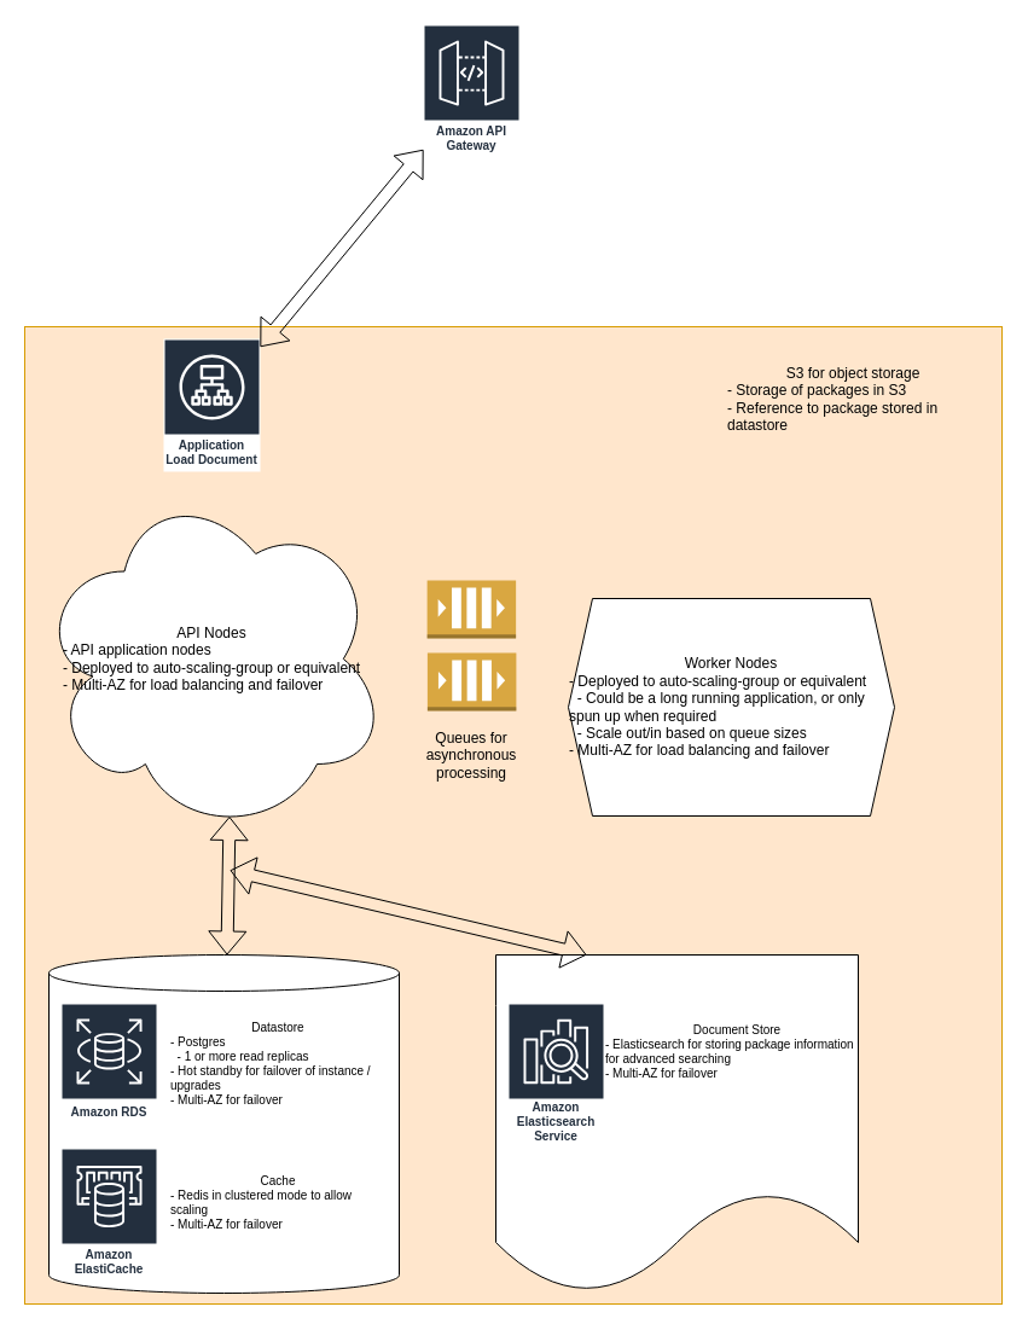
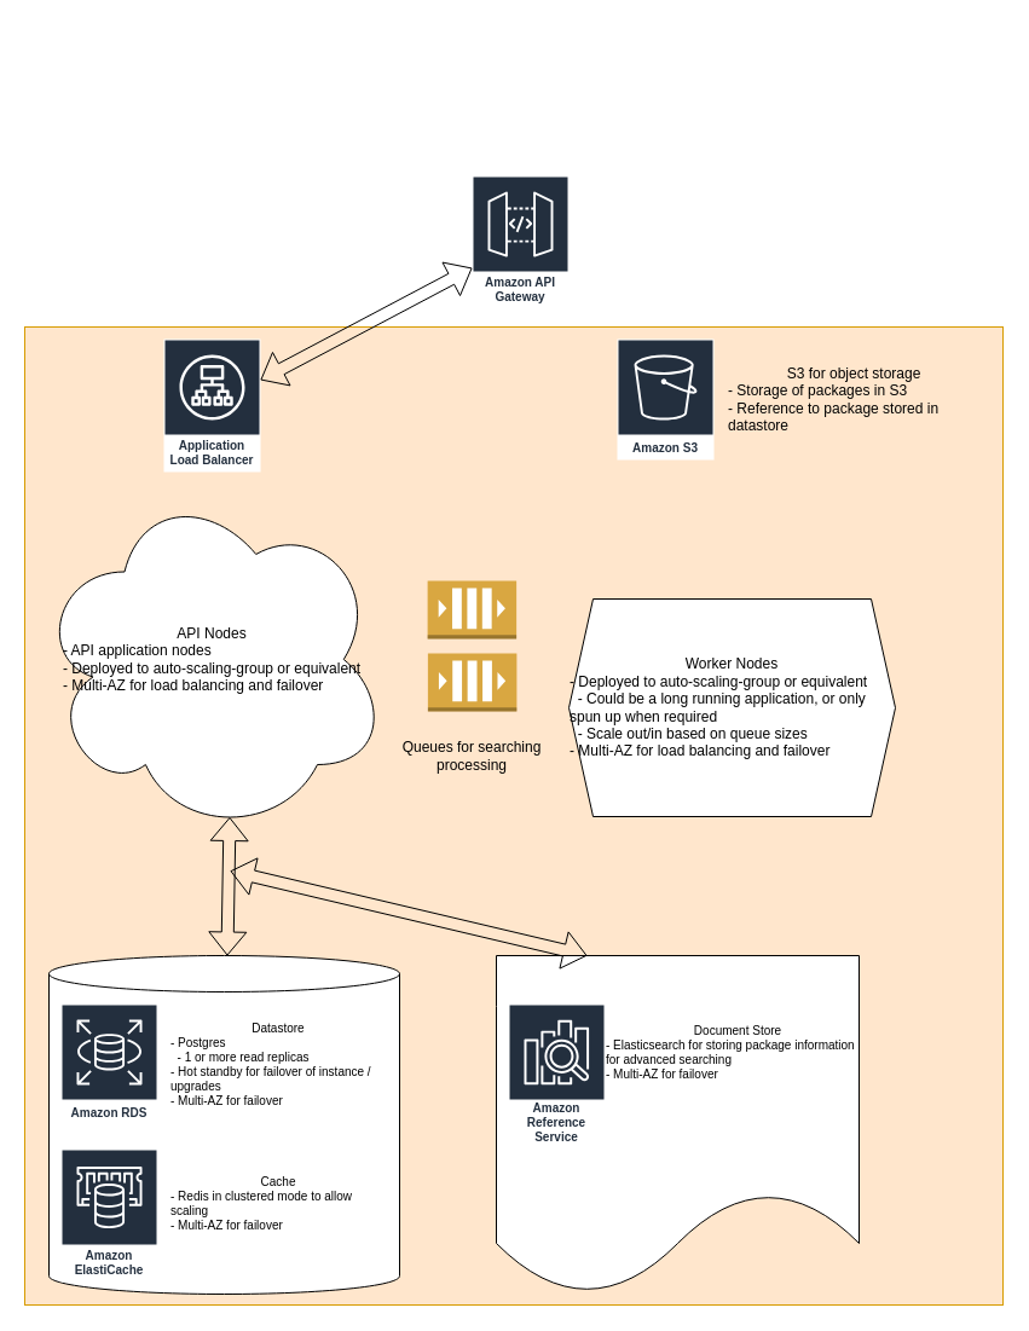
  <mxCell id="0" />
  <mxCell id="1" parent="0" />
  <mxCell id="2" value="" style="whiteSpace=wrap;html=1;aspect=fixed;fillColor=#ffe6cc;strokeColor=#d79b00;" vertex="1" parent="1"><mxGeometry x="20" y="270" width="809" height="809" as="geometry" /></mxCell>
  <mxCell id="3" value="API Nodes&lt;div style=&quot;text-align: left;&quot;&gt;- API application nodes&lt;/div&gt;&lt;div style=&quot;text-align: left;&quot;&gt;- Deployed to auto-scaling-group or equivalent&lt;/div&gt;&lt;div style=&quot;text-align: left;&quot;&gt;- Multi-AZ for load balancing and failover&lt;/div&gt;" style="ellipse;shape=cloud;whiteSpace=wrap;html=1;align=center;" vertex="1" parent="1"><mxGeometry x="30" y="400" width="290" height="290" as="geometry" /></mxCell>
  <mxCell id="4" value="Datastore&lt;br style=&quot;font-size: 10px;&quot;&gt;&lt;div style=&quot;text-align: left;&quot;&gt;&lt;span style=&quot;background-color: initial;&quot;&gt;- Postgres&amp;nbsp;&lt;/span&gt;&lt;/div&gt;&lt;div style=&quot;text-align: left;&quot;&gt;&lt;span style=&quot;background-color: initial;&quot;&gt;&amp;nbsp; - 1 or more read replicas&lt;/span&gt;&lt;/div&gt;&lt;div style=&quot;text-align: left;&quot;&gt;- Hot standby for failover of instance / upgrades&lt;/div&gt;&lt;div style=&quot;text-align: left;&quot;&gt;- Multi-AZ&amp;nbsp;&lt;span style=&quot;background-color: initial;&quot;&gt;for failover&lt;/span&gt;&lt;/div&gt;" style="text;html=1;align=center;verticalAlign=middle;whiteSpace=wrap;rounded=0;fontSize=10;" vertex="1" parent="1"><mxGeometry x="140" y="840" width="180" height="80" as="geometry" /></mxCell>
  <mxCell id="5" value="Amazon RDS" style="sketch=0;outlineConnect=0;fontColor=#232F3E;gradientColor=none;strokeColor=#ffffff;fillColor=#232F3E;dashed=0;verticalLabelPosition=middle;verticalAlign=bottom;align=center;html=1;whiteSpace=wrap;fontSize=10;fontStyle=1;spacing=3;shape=mxgraph.aws4.productIcon;prIcon=mxgraph.aws4.rds;" vertex="1" parent="1"><mxGeometry x="50" y="830" width="80" height="100" as="geometry" /></mxCell>
  <mxCell id="6" value="Amazon ElastiCache" style="sketch=0;outlineConnect=0;fontColor=#232F3E;gradientColor=none;strokeColor=#ffffff;fillColor=#232F3E;dashed=0;verticalLabelPosition=middle;verticalAlign=bottom;align=center;html=1;whiteSpace=wrap;fontSize=10;fontStyle=1;spacing=3;shape=mxgraph.aws4.productIcon;prIcon=mxgraph.aws4.elasticache;" vertex="1" parent="1"><mxGeometry x="50" y="950" width="80" height="110" as="geometry" /></mxCell>
  <mxCell id="7" value="Cache&lt;br style=&quot;font-size: 10px;&quot;&gt;&lt;div style=&quot;text-align: left;&quot;&gt;&lt;span style=&quot;background-color: initial;&quot;&gt;- Redis in clustered mode to allow scaling&lt;/span&gt;&lt;/div&gt;&lt;div style=&quot;text-align: left;&quot;&gt;- Multi-AZ&amp;nbsp;&lt;span style=&quot;background-color: initial;&quot;&gt;for failover&lt;/span&gt;&lt;/div&gt;" style="text;html=1;align=center;verticalAlign=middle;whiteSpace=wrap;rounded=0;fontSize=10;" vertex="1" parent="1"><mxGeometry x="140" y="950" width="180" height="90" as="geometry" /></mxCell>
  <mxCell id="8" value="" style="shape=document;whiteSpace=wrap;html=1;boundedLbl=1;" vertex="1" parent="1"><mxGeometry x="410" y="790" width="300" height="280" as="geometry" /></mxCell>
- <mxCell id="9" value="Amazon Elasticsearch Service" style="sketch=0;outlineConnect=0;fontColor=#232F3E;gradientColor=none;strokeColor=#ffffff;fillColor=#232F3E;dashed=0;verticalLabelPosition=middle;verticalAlign=bottom;align=center;html=1;whiteSpace=wrap;fontSize=10;fontStyle=1;spacing=3;shape=mxgraph.aws4.productIcon;prIcon=mxgraph.aws4.elasticsearch_service;" vertex="1" parent="1"><mxGeometry x="420" y="830" width="80" height="120" as="geometry" /></mxCell>
+ <mxCell id="9" value="Amazon Reference Service" style="sketch=0;outlineConnect=0;fontColor=#232F3E;gradientColor=none;strokeColor=#ffffff;fillColor=#232F3E;dashed=0;verticalLabelPosition=middle;verticalAlign=bottom;align=center;html=1;whiteSpace=wrap;fontSize=10;fontStyle=1;spacing=3;shape=mxgraph.aws4.productIcon;prIcon=mxgraph.aws4.elasticsearch_service;" vertex="1" parent="1"><mxGeometry x="420" y="830" width="80" height="120" as="geometry" /></mxCell>
  <mxCell id="10" value="Document Store&lt;br style=&quot;font-size: 10px;&quot;&gt;&lt;div style=&quot;text-align: left;&quot;&gt;&lt;span style=&quot;background-color: initial;&quot;&gt;- Elasticsearch for storing package information for advanced searching&lt;/span&gt;&lt;/div&gt;&lt;div style=&quot;text-align: left;&quot;&gt;- Multi-AZ for failover&lt;/div&gt;" style="text;html=1;align=center;verticalAlign=middle;whiteSpace=wrap;rounded=0;fontSize=10;" vertex="1" parent="1"><mxGeometry x="500" y="830" width="220" height="80" as="geometry" /></mxCell>
  <mxCell id="11" value="" style="shape=cylinder3;whiteSpace=wrap;html=1;boundedLbl=1;backgroundOutline=1;size=15;fillColor=default;" vertex="1" parent="1"><mxGeometry x="40" y="790" width="290" height="280" as="geometry" /></mxCell>
  <mxCell id="12" value="Datastore&lt;br style=&quot;font-size: 10px;&quot;&gt;&lt;div style=&quot;text-align: left;&quot;&gt;&lt;span style=&quot;background-color: initial;&quot;&gt;- Postgres&amp;nbsp;&lt;/span&gt;&lt;/div&gt;&lt;div style=&quot;text-align: left;&quot;&gt;&lt;span style=&quot;background-color: initial;&quot;&gt;&amp;nbsp; - 1 or more read replicas&lt;/span&gt;&lt;/div&gt;&lt;div style=&quot;text-align: left;&quot;&gt;- Hot standby for failover of instance / upgrades&lt;/div&gt;&lt;div style=&quot;text-align: left;&quot;&gt;- Multi-AZ&amp;nbsp;&lt;span style=&quot;background-color: initial;&quot;&gt;for failover&lt;/span&gt;&lt;/div&gt;" style="text;html=1;align=center;verticalAlign=middle;whiteSpace=wrap;rounded=0;fontSize=10;" vertex="1" parent="1"><mxGeometry x="140" y="840" width="180" height="80" as="geometry" /></mxCell>
  <mxCell id="13" value="Amazon RDS" style="sketch=0;outlineConnect=0;fontColor=#232F3E;gradientColor=none;strokeColor=#ffffff;fillColor=#232F3E;dashed=0;verticalLabelPosition=middle;verticalAlign=bottom;align=center;html=1;whiteSpace=wrap;fontSize=10;fontStyle=1;spacing=3;shape=mxgraph.aws4.productIcon;prIcon=mxgraph.aws4.rds;" vertex="1" parent="1"><mxGeometry x="50" y="830" width="80" height="100" as="geometry" /></mxCell>
  <mxCell id="14" value="Amazon ElastiCache" style="sketch=0;outlineConnect=0;fontColor=#232F3E;gradientColor=none;strokeColor=#ffffff;fillColor=#232F3E;dashed=0;verticalLabelPosition=middle;verticalAlign=bottom;align=center;html=1;whiteSpace=wrap;fontSize=10;fontStyle=1;spacing=3;shape=mxgraph.aws4.productIcon;prIcon=mxgraph.aws4.elasticache;" vertex="1" parent="1"><mxGeometry x="50" y="950" width="80" height="110" as="geometry" /></mxCell>
  <mxCell id="15" value="Cache&lt;br style=&quot;font-size: 10px;&quot;&gt;&lt;div style=&quot;text-align: left;&quot;&gt;&lt;span style=&quot;background-color: initial;&quot;&gt;- Redis in clustered mode to allow scaling&lt;/span&gt;&lt;/div&gt;&lt;div style=&quot;text-align: left;&quot;&gt;- Multi-AZ&amp;nbsp;&lt;span style=&quot;background-color: initial;&quot;&gt;for failover&lt;/span&gt;&lt;/div&gt;" style="text;html=1;align=center;verticalAlign=middle;whiteSpace=wrap;rounded=0;fontSize=10;" vertex="1" parent="1"><mxGeometry x="140" y="950" width="180" height="90" as="geometry" /></mxCell>
- <mxCell id="16" value="Amazon API Gateway" style="sketch=0;outlineConnect=0;fontColor=#232F3E;gradientColor=none;strokeColor=#ffffff;fillColor=#232F3E;dashed=0;verticalLabelPosition=middle;verticalAlign=bottom;align=center;html=1;whiteSpace=wrap;fontSize=10;fontStyle=1;spacing=3;shape=mxgraph.aws4.productIcon;prIcon=mxgraph.aws4.api_gateway;" vertex="1" parent="1"><mxGeometry x="350" y="20" width="80" height="110" as="geometry" /></mxCell>
- <mxCell id="17" value="Application Load Document" style="sketch=0;outlineConnect=0;fontColor=#232F3E;gradientColor=none;strokeColor=#ffffff;fillColor=#232F3E;dashed=0;verticalLabelPosition=middle;verticalAlign=bottom;align=center;html=1;whiteSpace=wrap;fontSize=10;fontStyle=1;spacing=3;shape=mxgraph.aws4.productIcon;prIcon=mxgraph.aws4.application_load_balancer;" vertex="1" parent="1"><mxGeometry x="135" y="280" width="80" height="110" as="geometry" /></mxCell>
+ <mxCell id="16" value="Amazon API Gateway" style="sketch=0;outlineConnect=0;fontColor=#232F3E;gradientColor=none;strokeColor=#ffffff;fillColor=#232F3E;dashed=0;verticalLabelPosition=middle;verticalAlign=bottom;align=center;html=1;whiteSpace=wrap;fontSize=10;fontStyle=1;spacing=3;shape=mxgraph.aws4.productIcon;prIcon=mxgraph.aws4.api_gateway;" vertex="1" parent="1"><mxGeometry x="390" y="145" width="80" height="110" as="geometry" /></mxCell>
+ <mxCell id="17" value="Application Load Balancer" style="sketch=0;outlineConnect=0;fontColor=#232F3E;gradientColor=none;strokeColor=#ffffff;fillColor=#232F3E;dashed=0;verticalLabelPosition=middle;verticalAlign=bottom;align=center;html=1;whiteSpace=wrap;fontSize=10;fontStyle=1;spacing=3;shape=mxgraph.aws4.productIcon;prIcon=mxgraph.aws4.application_load_balancer;" vertex="1" parent="1"><mxGeometry x="135" y="280" width="80" height="110" as="geometry" /></mxCell>
  <mxCell id="18" value="" style="shape=flexArrow;endArrow=classic;startArrow=classic;html=1;rounded=0;" edge="1" parent="1" source="17" target="16"><mxGeometry width="100" height="100" relative="1" as="geometry"><mxPoint x="130" y="520" as="sourcePoint" /><mxPoint x="230" y="420" as="targetPoint" /></mxGeometry></mxCell>
  <mxCell id="19" value="Worker Nodes&lt;div&gt;&lt;div style=&quot;text-align: left;&quot;&gt;- Deployed to auto-scaling-group or equivalent&lt;/div&gt;&lt;div style=&quot;text-align: left;&quot;&gt;&amp;nbsp; - Could be a long running application, or only spun up when required&lt;/div&gt;&lt;div style=&quot;text-align: left;&quot;&gt;&amp;nbsp; - Scale out/in based on queue sizes&amp;nbsp;&lt;/div&gt;&lt;div style=&quot;text-align: left;&quot;&gt;- Multi-AZ for load balancing and failover&lt;/div&gt;&lt;/div&gt;" style="shape=hexagon;perimeter=hexagonPerimeter2;whiteSpace=wrap;html=1;fixedSize=1;" vertex="1" parent="1"><mxGeometry x="470" y="495" width="270" height="180" as="geometry" /></mxCell>
  <mxCell id="20" value="" style="outlineConnect=0;dashed=0;verticalLabelPosition=bottom;verticalAlign=top;align=center;html=1;shape=mxgraph.aws3.queue;fillColor=#D9A741;gradientColor=none;" vertex="1" parent="1"><mxGeometry x="353.13" y="480" width="73.5" height="48" as="geometry" /></mxCell>
  <mxCell id="21" value="" style="outlineConnect=0;dashed=0;verticalLabelPosition=bottom;verticalAlign=top;align=center;html=1;shape=mxgraph.aws3.queue;fillColor=#D9A741;gradientColor=none;" vertex="1" parent="1"><mxGeometry x="353.38" y="540" width="73.5" height="48" as="geometry" /></mxCell>
- <mxCell id="22" value="Queues for asynchronous processing" style="text;html=1;align=center;verticalAlign=middle;whiteSpace=wrap;rounded=0;" vertex="1" parent="1"><mxGeometry x="330.06" y="610" width="120.13" height="30" as="geometry" /></mxCell>
+ <mxCell id="22" value="Queues for searching processing" style="text;html=1;align=center;verticalAlign=middle;whiteSpace=wrap;rounded=0;" vertex="1" parent="1"><mxGeometry x="330.06" y="610" width="120.13" height="30" as="geometry" /></mxCell>
  <mxCell id="23" value="" style="shape=flexArrow;endArrow=classic;startArrow=classic;html=1;rounded=0;entryX=0.55;entryY=0.95;entryDx=0;entryDy=0;entryPerimeter=0;" edge="1" parent="1" source="11" target="3"><mxGeometry width="100" height="100" relative="1" as="geometry"><mxPoint x="130" y="520" as="sourcePoint" /><mxPoint x="230" y="420" as="targetPoint" /></mxGeometry></mxCell>
  <mxCell id="24" value="" style="shape=flexArrow;endArrow=classic;startArrow=classic;html=1;rounded=0;exitX=0.25;exitY=0;exitDx=0;exitDy=0;" edge="1" parent="1" source="8"><mxGeometry width="100" height="100" relative="1" as="geometry"><mxPoint x="290" y="790" as="sourcePoint" /><mxPoint x="190" y="720" as="targetPoint" /></mxGeometry></mxCell>
+ <mxCell id="25" value="Amazon S3" style="sketch=0;outlineConnect=0;fontColor=#232F3E;gradientColor=none;strokeColor=#ffffff;fillColor=#232F3E;dashed=0;verticalLabelPosition=middle;verticalAlign=bottom;align=center;html=1;whiteSpace=wrap;fontSize=10;fontStyle=1;spacing=3;shape=mxgraph.aws4.productIcon;prIcon=mxgraph.aws4.s3;" vertex="1" parent="1"><mxGeometry x="510" y="280" width="80" height="100" as="geometry" /></mxCell>
  <mxCell id="26" value="&lt;div style=&quot;text-align: center;&quot;&gt;&lt;span style=&quot;background-color: initial;&quot;&gt;S3 for object storage&lt;/span&gt;&lt;/div&gt;&lt;div&gt;- Storage of packages in S3&lt;/div&gt;&lt;div&gt;- Reference to package stored in datastore&lt;/div&gt;" style="text;html=1;align=left;verticalAlign=middle;whiteSpace=wrap;rounded=0;" vertex="1" parent="1"><mxGeometry x="600" y="280" width="210" height="100" as="geometry" /></mxCell>
